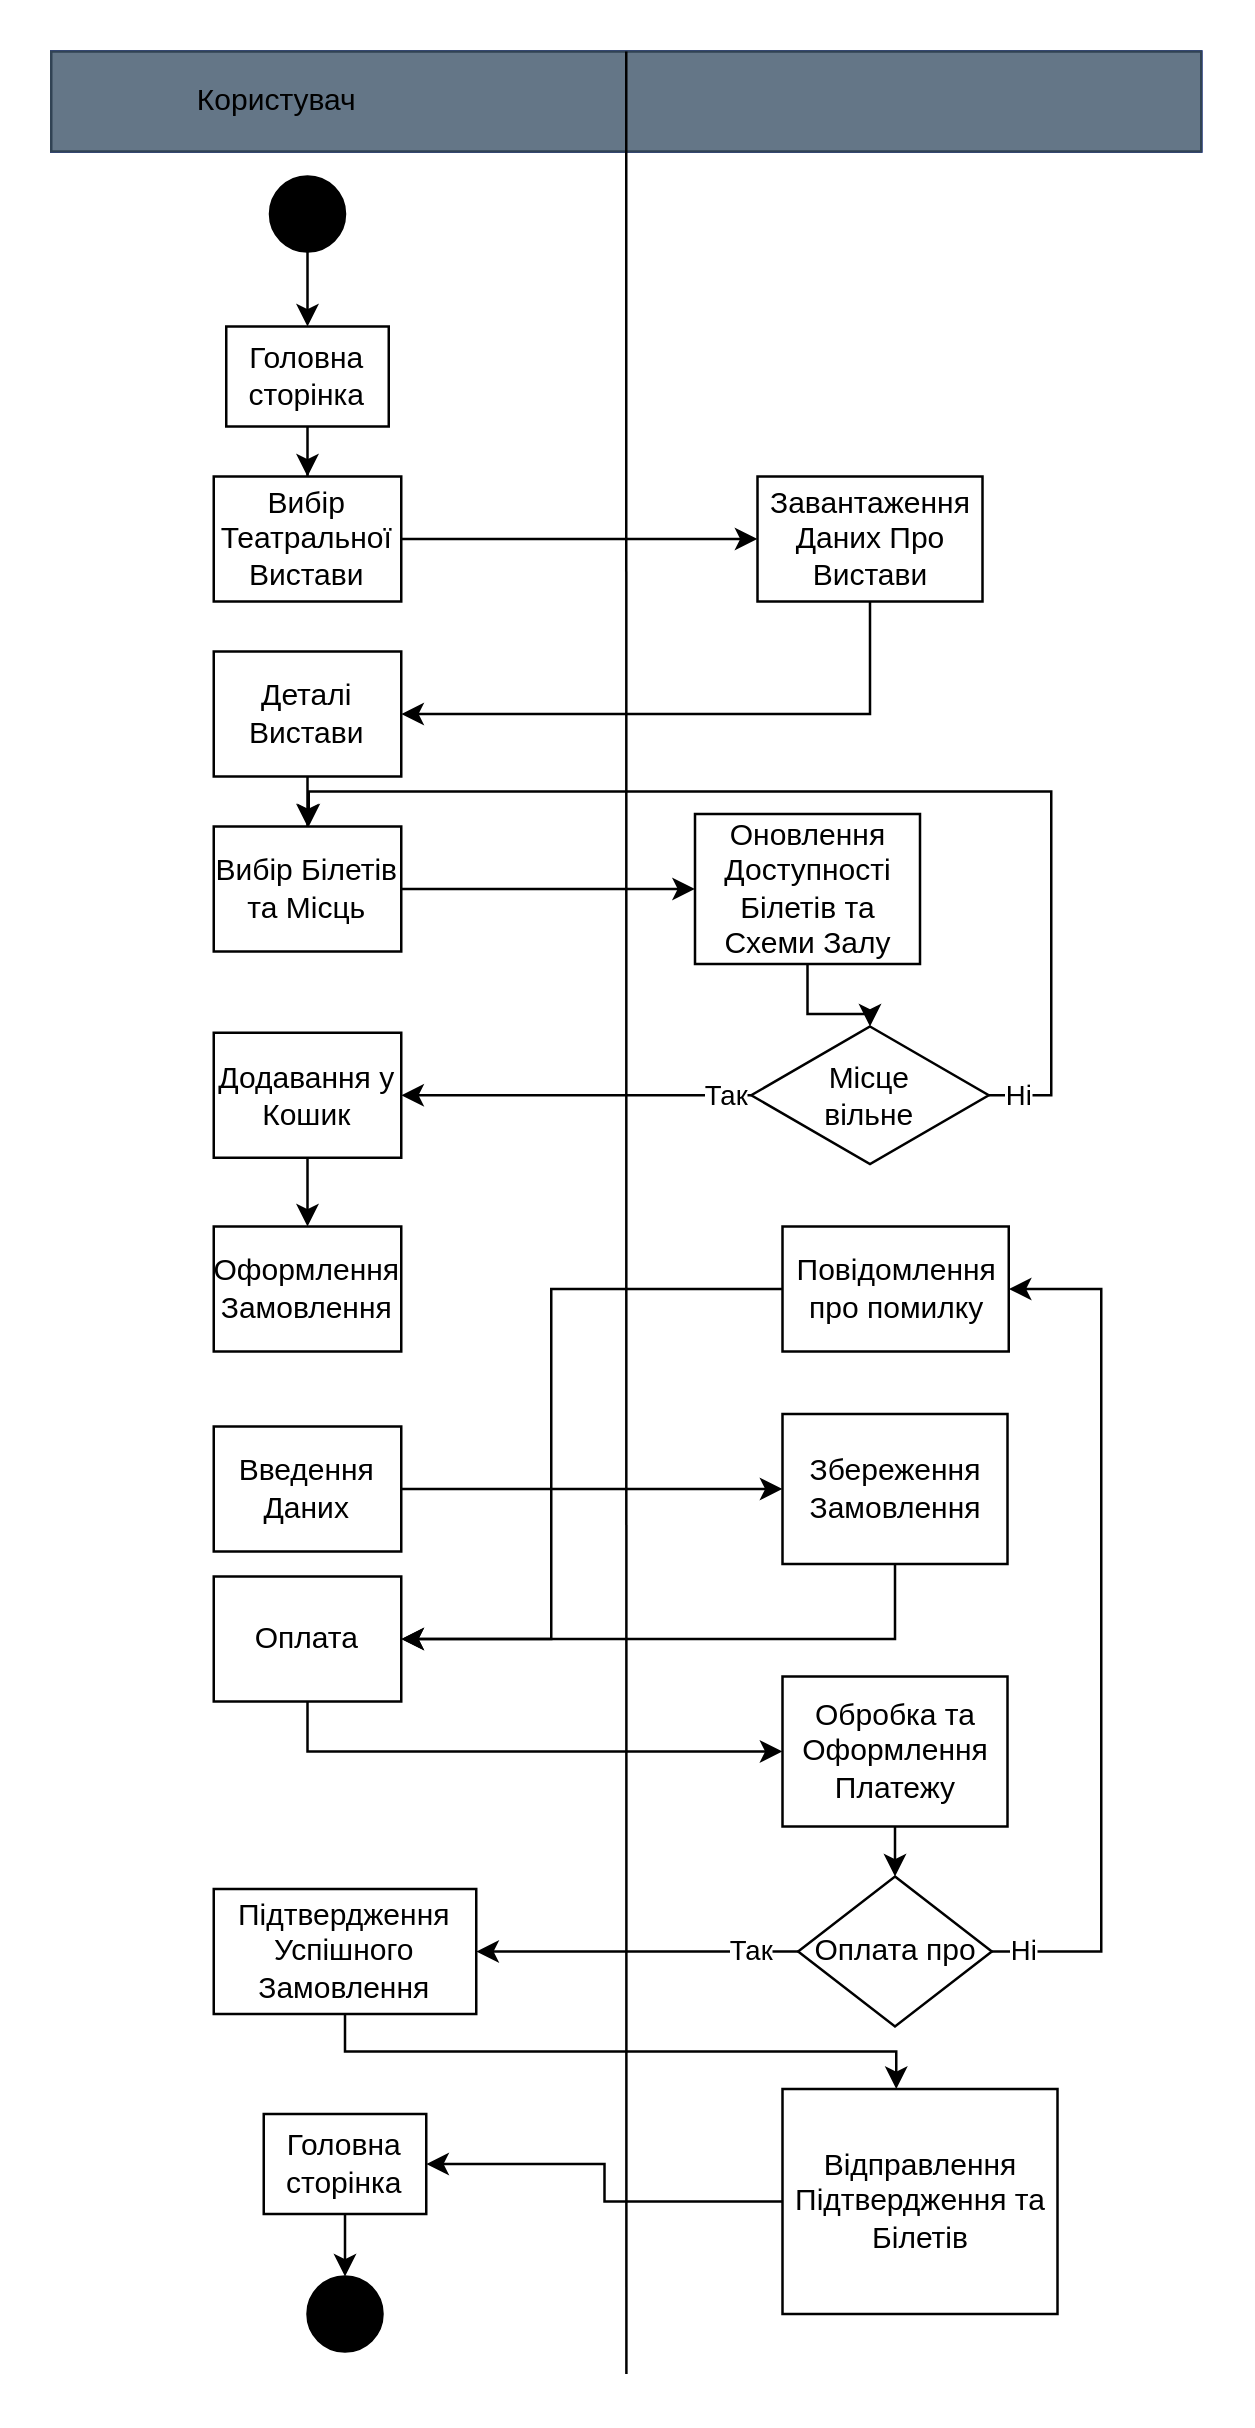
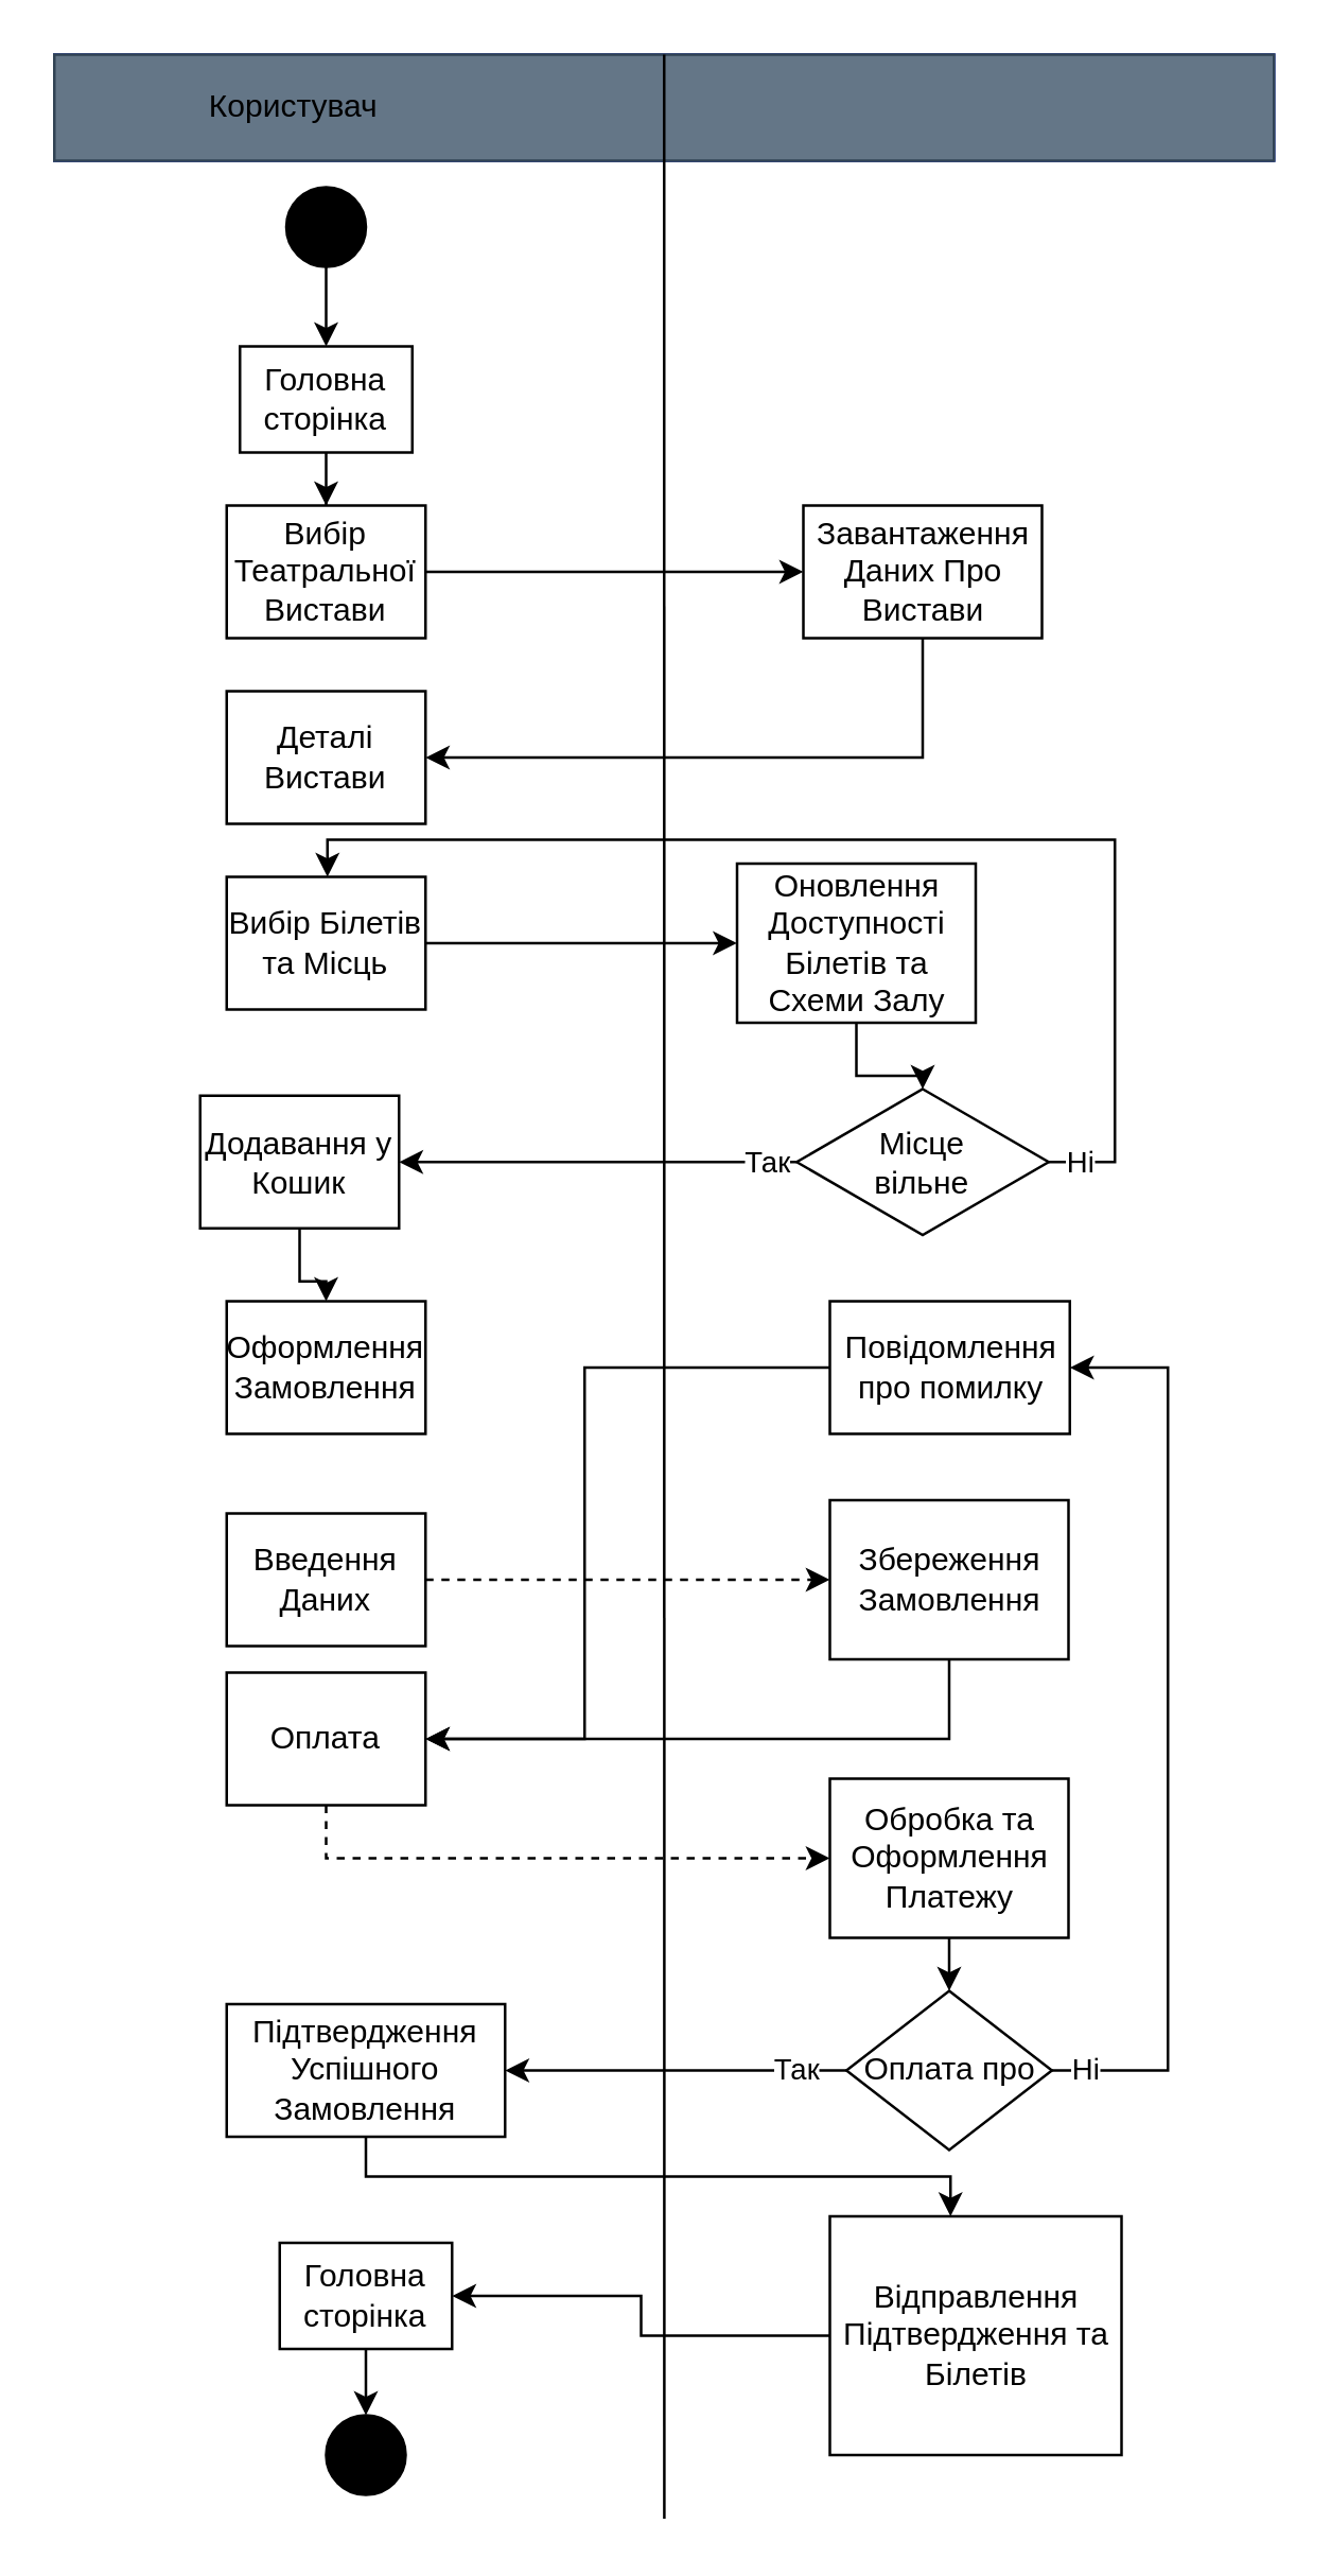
  <mxCell id="0" />
  <mxCell id="1" parent="0" />
  <mxCell id="2" value="" style="group;fillColor=#0050ef;strokeColor=#001DBC;fontColor=#ffffff;" parent="1" vertex="1" connectable="0"><mxGeometry x="20" y="20" width="460" height="40" as="geometry" /></mxCell>
  <mxCell id="3" value="" style="rounded=0;whiteSpace=wrap;html=1;fillColor=#647687;fontColor=#ffffff;strokeColor=#314354;movable=1;resizable=1;rotatable=1;deletable=1;editable=1;locked=0;connectable=1;" parent="2" vertex="1"><mxGeometry width="460.0" height="40" as="geometry" /></mxCell>
  <mxCell id="4" value="Користувач" style="text;html=1;strokeColor=none;fillColor=none;align=center;verticalAlign=middle;whiteSpace=wrap;rounded=0;movable=1;resizable=1;rotatable=1;deletable=1;editable=1;locked=0;connectable=1;" parent="2" vertex="1"><mxGeometry x="71.555" y="5" width="37.297" height="30" as="geometry" /></mxCell>
  <mxCell id="5" value="" style="endArrow=none;html=1;rounded=0;entryX=0.581;entryY=0.05;entryDx=0;entryDy=0;entryPerimeter=0;" parent="1" edge="1"><mxGeometry width="50" height="50" relative="1" as="geometry"><mxPoint x="250.06" y="949" as="sourcePoint" /><mxPoint x="250" y="20" as="targetPoint" /></mxGeometry></mxCell>
  <mxCell id="6" value="" style="edgeStyle=orthogonalEdgeStyle;rounded=0;orthogonalLoop=1;jettySize=auto;html=1;" edge="1" parent="1" source="7" target="9"><mxGeometry relative="1" as="geometry" /></mxCell>
  <mxCell id="7" value="" style="ellipse;whiteSpace=wrap;html=1;aspect=fixed;fillColor=#000000;" vertex="1" parent="1"><mxGeometry x="107.5" y="70" width="30" height="30" as="geometry" /></mxCell>
  <mxCell id="8" style="edgeStyle=orthogonalEdgeStyle;rounded=0;orthogonalLoop=1;jettySize=auto;html=1;" edge="1" parent="1" source="9" target="11"><mxGeometry relative="1" as="geometry" /></mxCell>
  <mxCell id="9" value="Головна сторінка" style="rounded=0;whiteSpace=wrap;html=1;" vertex="1" parent="1"><mxGeometry x="90" y="130" width="65" height="40" as="geometry" /></mxCell>
  <mxCell id="10" style="edgeStyle=orthogonalEdgeStyle;rounded=0;orthogonalLoop=1;jettySize=auto;html=1;entryX=0;entryY=0.5;entryDx=0;entryDy=0;" edge="1" parent="1" source="11" target="26"><mxGeometry relative="1" as="geometry" /></mxCell>
  <mxCell id="11" value="Вибір Театральної Вистави" style="rounded=0;whiteSpace=wrap;html=1;" vertex="1" parent="1"><mxGeometry x="85" y="190" width="75" height="50" as="geometry" /></mxCell>
- <mxCell id="12" style="edgeStyle=orthogonalEdgeStyle;rounded=0;orthogonalLoop=1;jettySize=auto;html=1;" edge="1" parent="1" source="13" target="15"><mxGeometry relative="1" as="geometry" /></mxCell>
  <mxCell id="13" value="Деталі Вистави" style="rounded=0;whiteSpace=wrap;html=1;" vertex="1" parent="1"><mxGeometry x="85" y="260" width="75" height="50" as="geometry" /></mxCell>
  <mxCell id="14" style="edgeStyle=orthogonalEdgeStyle;rounded=0;orthogonalLoop=1;jettySize=auto;html=1;entryX=0;entryY=0.5;entryDx=0;entryDy=0;" edge="1" parent="1" source="15" target="28"><mxGeometry relative="1" as="geometry" /></mxCell>
  <mxCell id="15" value="Вибір Білетів та Місць" style="rounded=0;whiteSpace=wrap;html=1;" vertex="1" parent="1"><mxGeometry x="85" y="330" width="75" height="50" as="geometry" /></mxCell>
  <mxCell id="16" style="edgeStyle=orthogonalEdgeStyle;rounded=0;orthogonalLoop=1;jettySize=auto;html=1;" edge="1" parent="1" source="17" target="18"><mxGeometry relative="1" as="geometry" /></mxCell>
- <mxCell id="17" value="Додавання у Кошик" style="rounded=0;whiteSpace=wrap;html=1;" vertex="1" parent="1"><mxGeometry x="85" y="412.5" width="75" height="50" as="geometry" /></mxCell>
+ <mxCell id="17" value="Додавання у Кошик" style="rounded=0;whiteSpace=wrap;html=1;" vertex="1" parent="1"><mxGeometry x="75" y="412.5" width="75" height="50" as="geometry" /></mxCell>
  <mxCell id="18" value="Оформлення Замовлення" style="rounded=0;whiteSpace=wrap;html=1;" vertex="1" parent="1"><mxGeometry x="85" y="490" width="75" height="50" as="geometry" /></mxCell>
- <mxCell id="19" style="edgeStyle=orthogonalEdgeStyle;rounded=0;orthogonalLoop=1;jettySize=auto;html=1;" edge="1" parent="1" source="20" target="30"><mxGeometry relative="1" as="geometry" /></mxCell>
+ <mxCell id="19" style="edgeStyle=orthogonalEdgeStyle;rounded=0;orthogonalLoop=1;jettySize=auto;html=1;dashed=1;" edge="1" parent="1" source="20" target="30"><mxGeometry relative="1" as="geometry" /></mxCell>
  <mxCell id="20" value="Введення Даних" style="rounded=0;whiteSpace=wrap;html=1;" vertex="1" parent="1"><mxGeometry x="85" y="570" width="75" height="50" as="geometry" /></mxCell>
- <mxCell id="21" style="edgeStyle=orthogonalEdgeStyle;rounded=0;orthogonalLoop=1;jettySize=auto;html=1;exitX=0.5;exitY=1;exitDx=0;exitDy=0;entryX=0;entryY=0.5;entryDx=0;entryDy=0;" edge="1" parent="1" source="22" target="32"><mxGeometry relative="1" as="geometry"><mxPoint x="123" y="680" as="sourcePoint" /><Array as="points"><mxPoint x="123" y="700" /></Array></mxGeometry></mxCell>
+ <mxCell id="21" style="edgeStyle=orthogonalEdgeStyle;rounded=0;orthogonalLoop=1;jettySize=auto;html=1;exitX=0.5;exitY=1;exitDx=0;exitDy=0;entryX=0;entryY=0.5;entryDx=0;entryDy=0;dashed=1;" edge="1" parent="1" source="22" target="32"><mxGeometry relative="1" as="geometry"><mxPoint x="123" y="680" as="sourcePoint" /><Array as="points"><mxPoint x="123" y="700" /></Array></mxGeometry></mxCell>
  <mxCell id="22" value="Оплата" style="rounded=0;whiteSpace=wrap;html=1;" vertex="1" parent="1"><mxGeometry x="85" y="630" width="75" height="50" as="geometry" /></mxCell>
  <mxCell id="23" style="edgeStyle=orthogonalEdgeStyle;rounded=0;orthogonalLoop=1;jettySize=auto;html=1;" edge="1" parent="1" source="24" target="34"><mxGeometry relative="1" as="geometry"><Array as="points"><mxPoint x="138" y="820" /><mxPoint x="358" y="820" /></Array></mxGeometry></mxCell>
  <mxCell id="24" value="Підтвердження Успішного Замовлення" style="rounded=0;whiteSpace=wrap;html=1;" vertex="1" parent="1"><mxGeometry x="85" y="755" width="105" height="50" as="geometry" /></mxCell>
  <mxCell id="25" style="edgeStyle=orthogonalEdgeStyle;rounded=0;orthogonalLoop=1;jettySize=auto;html=1;" edge="1" parent="1" source="26" target="13"><mxGeometry relative="1" as="geometry"><Array as="points"><mxPoint x="348" y="285" /></Array></mxGeometry></mxCell>
  <mxCell id="26" value="Завантаження Даних Про Вистави" style="rounded=0;whiteSpace=wrap;html=1;" vertex="1" parent="1"><mxGeometry x="302.5" y="190" width="90" height="50" as="geometry" /></mxCell>
  <mxCell id="27" value="" style="edgeStyle=orthogonalEdgeStyle;rounded=0;orthogonalLoop=1;jettySize=auto;html=1;" edge="1" parent="1" source="28" target="38"><mxGeometry relative="1" as="geometry" /></mxCell>
  <mxCell id="28" value="Оновлення Доступності Білетів та Схеми Залу" style="rounded=0;whiteSpace=wrap;html=1;" vertex="1" parent="1"><mxGeometry x="277.5" y="325" width="90" height="60" as="geometry" /></mxCell>
  <mxCell id="29" style="edgeStyle=orthogonalEdgeStyle;rounded=0;orthogonalLoop=1;jettySize=auto;html=1;entryX=1;entryY=0.5;entryDx=0;entryDy=0;" edge="1" parent="1" source="30" target="22"><mxGeometry relative="1" as="geometry"><Array as="points"><mxPoint x="358" y="655" /></Array></mxGeometry></mxCell>
  <mxCell id="30" value="Збереження Замовлення" style="rounded=0;whiteSpace=wrap;html=1;" vertex="1" parent="1"><mxGeometry x="312.5" y="565" width="90" height="60" as="geometry" /></mxCell>
  <mxCell id="31" value="" style="edgeStyle=orthogonalEdgeStyle;rounded=0;orthogonalLoop=1;jettySize=auto;html=1;" edge="1" parent="1" source="32" target="41"><mxGeometry relative="1" as="geometry" /></mxCell>
  <mxCell id="32" value="Обробка та Оформлення Платежу" style="rounded=0;whiteSpace=wrap;html=1;" vertex="1" parent="1"><mxGeometry x="312.5" y="670" width="90" height="60" as="geometry" /></mxCell>
  <mxCell id="33" style="edgeStyle=orthogonalEdgeStyle;rounded=0;orthogonalLoop=1;jettySize=auto;html=1;" edge="1" parent="1" source="34" target="45"><mxGeometry relative="1" as="geometry" /></mxCell>
  <mxCell id="34" value="Відправлення Підтвердження та Білетів" style="rounded=0;whiteSpace=wrap;html=1;" vertex="1" parent="1"><mxGeometry x="312.5" y="835" width="110" height="90" as="geometry" /></mxCell>
  <mxCell id="35" value="" style="ellipse;whiteSpace=wrap;html=1;aspect=fixed;fillColor=#000000;" vertex="1" parent="1"><mxGeometry x="122.5" y="910" width="30" height="30" as="geometry" /></mxCell>
  <mxCell id="36" value="Ні" style="edgeStyle=orthogonalEdgeStyle;rounded=0;orthogonalLoop=1;jettySize=auto;html=1;" edge="1" parent="1" source="38" target="15"><mxGeometry x="-0.952" relative="1" as="geometry"><Array as="points"><mxPoint x="420" y="438" /><mxPoint x="420" y="316" /><mxPoint x="123" y="316" /></Array><mxPoint x="1" as="offset" /></mxGeometry></mxCell>
  <mxCell id="37" value="Так" style="edgeStyle=orthogonalEdgeStyle;rounded=0;orthogonalLoop=1;jettySize=auto;html=1;" edge="1" parent="1" source="38" target="17"><mxGeometry x="-0.851" relative="1" as="geometry"><mxPoint as="offset" /></mxGeometry></mxCell>
  <mxCell id="38" value="Місце&lt;br&gt;вільне" style="rhombus;whiteSpace=wrap;html=1;rounded=0;" vertex="1" parent="1"><mxGeometry x="300" y="410" width="95" height="55" as="geometry" /></mxCell>
  <mxCell id="39" value="Ні" style="edgeStyle=orthogonalEdgeStyle;rounded=0;orthogonalLoop=1;jettySize=auto;html=1;entryX=1;entryY=0.5;entryDx=0;entryDy=0;" edge="1" parent="1" source="41" target="43"><mxGeometry x="-0.923" relative="1" as="geometry"><Array as="points"><mxPoint x="440" y="780" /><mxPoint x="440" y="515" /></Array><mxPoint as="offset" /></mxGeometry></mxCell>
  <mxCell id="40" value="Так" style="edgeStyle=orthogonalEdgeStyle;rounded=0;orthogonalLoop=1;jettySize=auto;html=1;" edge="1" parent="1" source="41" target="24"><mxGeometry x="-0.709" relative="1" as="geometry"><mxPoint x="210" y="780" as="targetPoint" /><Array as="points" /><mxPoint as="offset" /></mxGeometry></mxCell>
  <mxCell id="41" value="Оплата про" style="rhombus;whiteSpace=wrap;html=1;rounded=0;" vertex="1" parent="1"><mxGeometry x="318.75" y="750" width="77.5" height="60" as="geometry" /></mxCell>
  <mxCell id="42" style="edgeStyle=orthogonalEdgeStyle;rounded=0;orthogonalLoop=1;jettySize=auto;html=1;" edge="1" parent="1" source="43" target="22"><mxGeometry relative="1" as="geometry"><Array as="points"><mxPoint x="220" y="515" /><mxPoint x="220" y="655" /></Array></mxGeometry></mxCell>
  <mxCell id="43" value="Повідомлення про помилку" style="whiteSpace=wrap;html=1;rounded=0;" vertex="1" parent="1"><mxGeometry x="312.5" y="490" width="90.5" height="50" as="geometry" /></mxCell>
  <mxCell id="44" style="edgeStyle=orthogonalEdgeStyle;rounded=0;orthogonalLoop=1;jettySize=auto;html=1;" edge="1" parent="1" source="45" target="35"><mxGeometry relative="1" as="geometry" /></mxCell>
  <mxCell id="45" value="Головна сторінка" style="rounded=0;whiteSpace=wrap;html=1;" vertex="1" parent="1"><mxGeometry x="105" y="845" width="65" height="40" as="geometry" /></mxCell>
